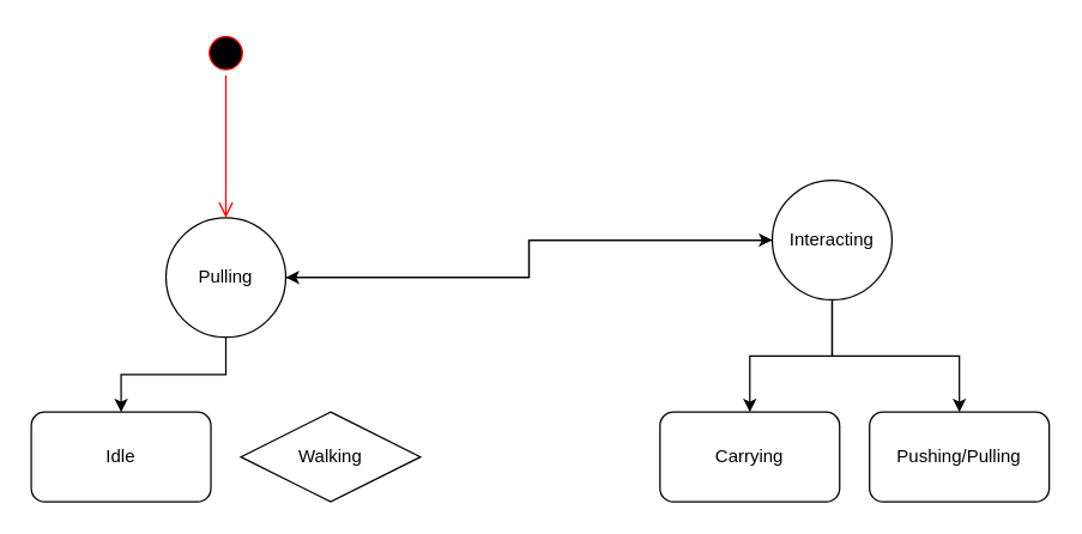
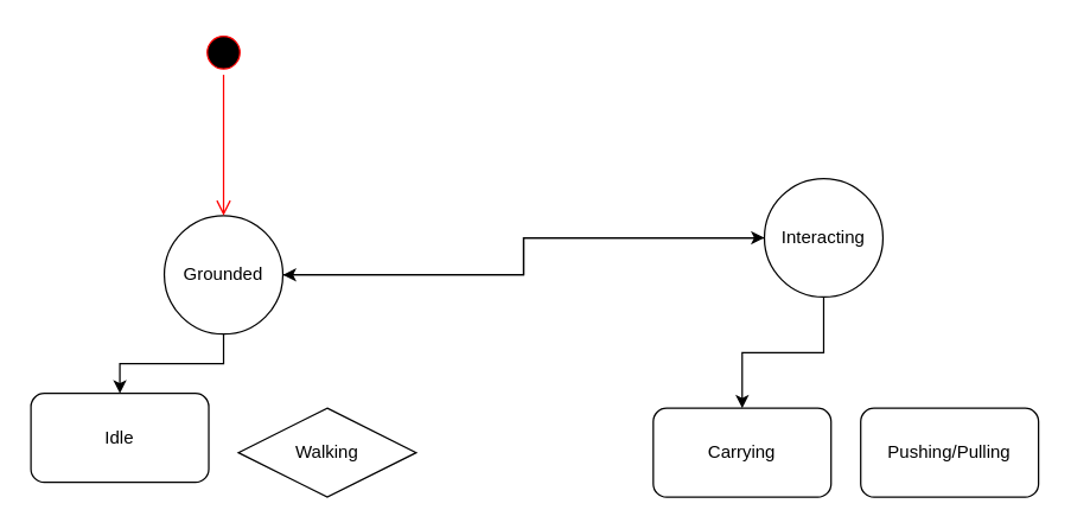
  <mxCell id="0" />
  <mxCell id="1" parent="0" />
- <mxCell id="2" value="Idle" style="rounded=1;whiteSpace=wrap;html=1;" vertex="1" parent="1"><mxGeometry x="20" y="275" width="120" height="60" as="geometry" /></mxCell>
+ <mxCell id="2" value="Idle" style="rounded=1;whiteSpace=wrap;html=1;" vertex="1" parent="1"><mxGeometry x="20" y="265" width="120" height="60" as="geometry" /></mxCell>
  <mxCell id="3" value="Walking" style="rhombus;whiteSpace=wrap;html=1;" vertex="1" parent="1"><mxGeometry x="160" y="275" width="120" height="60" as="geometry" /></mxCell>
  <mxCell id="4" value="Carrying" style="rounded=1;whiteSpace=wrap;html=1;" vertex="1" parent="1"><mxGeometry x="440" y="275" width="120" height="60" as="geometry" /></mxCell>
  <mxCell id="5" style="edgeStyle=orthogonalEdgeStyle;rounded=0;orthogonalLoop=1;jettySize=auto;html=1;" edge="1" parent="1" source="7" target="2"><mxGeometry relative="1" as="geometry" /></mxCell>
  <mxCell id="6" style="edgeStyle=orthogonalEdgeStyle;rounded=0;orthogonalLoop=1;jettySize=auto;html=1;entryX=0;entryY=0.5;entryDx=0;entryDy=0;" edge="1" parent="1" source="7" target="12"><mxGeometry relative="1" as="geometry" /></mxCell>
- <mxCell id="7" value="Pulling" style="ellipse;whiteSpace=wrap;html=1;aspect=fixed;" vertex="1" parent="1"><mxGeometry x="110" y="145" width="80" height="80" as="geometry" /></mxCell>
+ <mxCell id="7" value="Grounded" style="ellipse;whiteSpace=wrap;html=1;aspect=fixed;" vertex="1" parent="1"><mxGeometry x="110" y="145" width="80" height="80" as="geometry" /></mxCell>
  <mxCell id="8" value="Pushing/Pulling" style="rounded=1;whiteSpace=wrap;html=1;" vertex="1" parent="1"><mxGeometry x="580" y="275" width="120" height="60" as="geometry" /></mxCell>
  <mxCell id="9" style="edgeStyle=orthogonalEdgeStyle;rounded=0;orthogonalLoop=1;jettySize=auto;html=1;entryX=0.5;entryY=0;entryDx=0;entryDy=0;" edge="1" parent="1" source="12" target="4"><mxGeometry relative="1" as="geometry" /></mxCell>
- <mxCell id="10" style="edgeStyle=orthogonalEdgeStyle;rounded=0;orthogonalLoop=1;jettySize=auto;html=1;entryX=0.5;entryY=0;entryDx=0;entryDy=0;" edge="1" parent="1" source="12" target="8"><mxGeometry relative="1" as="geometry" /></mxCell>
  <mxCell id="11" style="edgeStyle=orthogonalEdgeStyle;rounded=0;orthogonalLoop=1;jettySize=auto;html=1;" edge="1" parent="1" source="12" target="7"><mxGeometry relative="1" as="geometry" /></mxCell>
  <mxCell id="12" value="Interacting" style="ellipse;whiteSpace=wrap;html=1;aspect=fixed;" vertex="1" parent="1"><mxGeometry x="515" y="120" width="80" height="80" as="geometry" /></mxCell>
  <mxCell id="13" value="" style="ellipse;html=1;shape=startState;fillColor=#000000;strokeColor=#ff0000;" vertex="1" parent="1"><mxGeometry x="135" y="20" width="30" height="30" as="geometry" /></mxCell>
  <mxCell id="14" value="" style="edgeStyle=orthogonalEdgeStyle;html=1;verticalAlign=bottom;endArrow=open;endSize=8;strokeColor=#ff0000;entryX=0.5;entryY=0;entryDx=0;entryDy=0;" edge="1" parent="1" source="13" target="7"><mxGeometry relative="1" as="geometry"><mxPoint x="610" y="-45" as="targetPoint" /></mxGeometry></mxCell>
